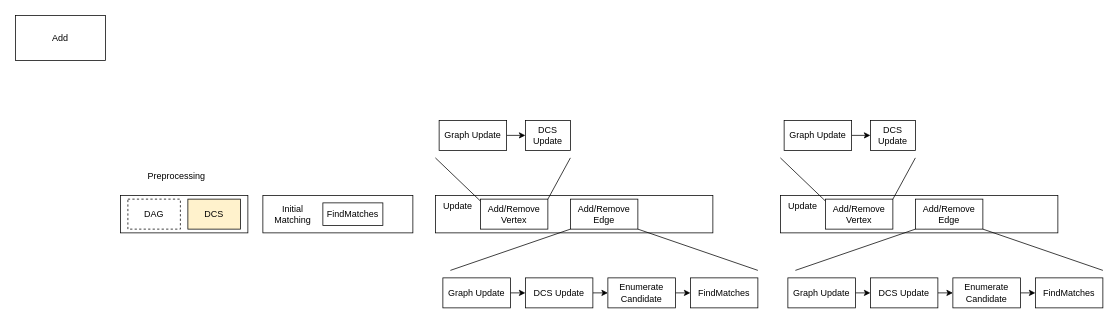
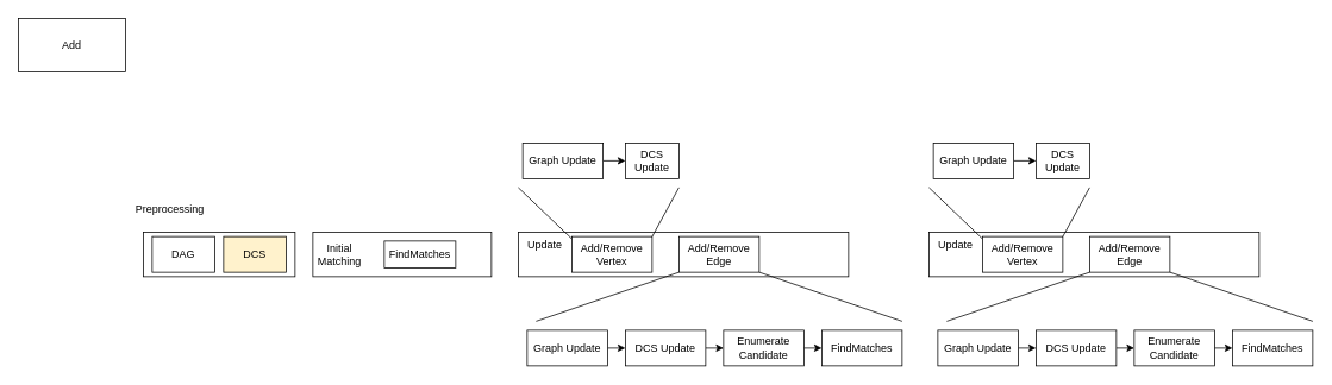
  <mxCell id="0" />
  <mxCell id="1" parent="0" />
  <mxCell id="2" value="" style="rounded=0;whiteSpace=wrap;html=1;" vertex="1" parent="1"><mxGeometry x="160" y="260" width="170" height="50" as="geometry" /></mxCell>
  <mxCell id="3" value="" style="rounded=0;whiteSpace=wrap;html=1;" vertex="1" parent="1"><mxGeometry x="350" y="260" width="200" height="50" as="geometry" /></mxCell>
- <mxCell id="4" value="DAG" style="rounded=0;whiteSpace=wrap;html=1;dashed=1;" vertex="1" parent="1"><mxGeometry x="170" y="265" width="70" height="40" as="geometry" /></mxCell>
+ <mxCell id="4" value="DAG" style="rounded=0;whiteSpace=wrap;html=1;" vertex="1" parent="1"><mxGeometry x="170" y="265" width="70" height="40" as="geometry" /></mxCell>
  <mxCell id="5" value="DCS" style="rounded=0;whiteSpace=wrap;html=1;fillColor=#fff2cc;" vertex="1" parent="1"><mxGeometry x="250" y="265" width="70" height="40" as="geometry" /></mxCell>
  <mxCell id="6" value="" style="rounded=0;whiteSpace=wrap;html=1;" vertex="1" parent="1"><mxGeometry x="580" y="260" width="370" height="50" as="geometry" /></mxCell>
  <mxCell id="7" value="Update" style="text;html=1;align=center;verticalAlign=middle;whiteSpace=wrap;rounded=0;" vertex="1" parent="1"><mxGeometry x="580" y="260" width="60" height="30" as="geometry" /></mxCell>
- <mxCell id="8" value="Preprocessing" style="text;html=1;align=center;verticalAlign=middle;whiteSpace=wrap;rounded=0;" vertex="1" parent="1"><mxGeometry x="205" y="220" width="60" height="30" as="geometry" /></mxCell>
- <mxCell id="9" value="Initial Matching" style="text;html=1;align=center;verticalAlign=middle;whiteSpace=wrap;rounded=0;" vertex="1" parent="1"><mxGeometry x="360" y="270" width="60" height="30" as="geometry" /></mxCell>
+ <mxCell id="8" value="Preprocessing" style="text;html=1;align=center;verticalAlign=middle;whiteSpace=wrap;rounded=0;" vertex="1" parent="1"><mxGeometry x="160" y="220" width="60" height="30" as="geometry" /></mxCell>
+ <mxCell id="9" value="Initial Matching" style="text;html=1;align=center;verticalAlign=middle;whiteSpace=wrap;rounded=0;" vertex="1" parent="1"><mxGeometry x="350" y="270" width="60" height="30" as="geometry" /></mxCell>
  <mxCell id="10" value="FindMatches" style="rounded=0;whiteSpace=wrap;html=1;" vertex="1" parent="1"><mxGeometry x="430" y="270" width="80" height="30" as="geometry" /></mxCell>
  <mxCell id="11" value="Add/Remove Vertex" style="rounded=0;whiteSpace=wrap;html=1;" vertex="1" parent="1"><mxGeometry x="640" y="265" width="90" height="40" as="geometry" /></mxCell>
  <mxCell id="12" value="Add/Remove Edge" style="rounded=0;whiteSpace=wrap;html=1;" vertex="1" parent="1"><mxGeometry x="760" y="265" width="90" height="40" as="geometry" /></mxCell>
  <mxCell id="13" value="FindMatches" style="rounded=0;whiteSpace=wrap;html=1;" vertex="1" parent="1"><mxGeometry x="920" y="370" width="90" height="40" as="geometry" /></mxCell>
  <mxCell id="14" style="edgeStyle=orthogonalEdgeStyle;rounded=0;orthogonalLoop=1;jettySize=auto;html=1;exitX=1;exitY=0.5;exitDx=0;exitDy=0;entryX=0;entryY=0.5;entryDx=0;entryDy=0;" edge="1" parent="1" source="15" target="17"><mxGeometry relative="1" as="geometry" /></mxCell>
  <mxCell id="15" value="Graph Update" style="rounded=0;whiteSpace=wrap;html=1;" vertex="1" parent="1"><mxGeometry x="590" y="370" width="90" height="40" as="geometry" /></mxCell>
  <mxCell id="16" style="edgeStyle=orthogonalEdgeStyle;rounded=0;orthogonalLoop=1;jettySize=auto;html=1;exitX=1;exitY=0.5;exitDx=0;exitDy=0;entryX=0;entryY=0.5;entryDx=0;entryDy=0;" edge="1" parent="1" source="17" target="19"><mxGeometry relative="1" as="geometry" /></mxCell>
  <mxCell id="17" value="DCS Update" style="rounded=0;whiteSpace=wrap;html=1;" vertex="1" parent="1"><mxGeometry x="700" y="370" width="90" height="40" as="geometry" /></mxCell>
  <mxCell id="18" style="edgeStyle=orthogonalEdgeStyle;rounded=0;orthogonalLoop=1;jettySize=auto;html=1;exitX=1;exitY=0.5;exitDx=0;exitDy=0;entryX=0;entryY=0.5;entryDx=0;entryDy=0;" edge="1" parent="1" source="19" target="13"><mxGeometry relative="1" as="geometry" /></mxCell>
  <mxCell id="19" value="Enumerate Candidate" style="rounded=0;whiteSpace=wrap;html=1;" vertex="1" parent="1"><mxGeometry x="810" y="370" width="90" height="40" as="geometry" /></mxCell>
  <mxCell id="20" value="" style="endArrow=none;html=1;rounded=0;entryX=0;entryY=1;entryDx=0;entryDy=0;" edge="1" parent="1" target="12"><mxGeometry width="50" height="50" relative="1" as="geometry"><mxPoint x="600" y="360" as="sourcePoint" /><mxPoint x="750" y="310" as="targetPoint" /></mxGeometry></mxCell>
  <mxCell id="21" value="" style="endArrow=none;html=1;rounded=0;entryX=1;entryY=1;entryDx=0;entryDy=0;" edge="1" parent="1" target="12"><mxGeometry width="50" height="50" relative="1" as="geometry"><mxPoint x="1010" y="360" as="sourcePoint" /><mxPoint x="800" y="470" as="targetPoint" /></mxGeometry></mxCell>
  <mxCell id="22" style="edgeStyle=orthogonalEdgeStyle;rounded=0;orthogonalLoop=1;jettySize=auto;html=1;exitX=1;exitY=0.5;exitDx=0;exitDy=0;entryX=0;entryY=0.5;entryDx=0;entryDy=0;" edge="1" parent="1" source="23" target="24"><mxGeometry relative="1" as="geometry" /></mxCell>
  <mxCell id="23" value="Graph Update" style="rounded=0;whiteSpace=wrap;html=1;" vertex="1" parent="1"><mxGeometry x="585" y="160" width="90" height="40" as="geometry" /></mxCell>
  <mxCell id="24" value="DCS Update" style="rounded=0;whiteSpace=wrap;html=1;" vertex="1" parent="1"><mxGeometry x="700" y="160" width="60" height="40" as="geometry" /></mxCell>
  <mxCell id="25" value="" style="endArrow=none;html=1;rounded=0;entryX=1;entryY=0.25;entryDx=0;entryDy=0;" edge="1" parent="1" target="7"><mxGeometry width="50" height="50" relative="1" as="geometry"><mxPoint x="580" y="210" as="sourcePoint" /><mxPoint x="530" y="170" as="targetPoint" /></mxGeometry></mxCell>
  <mxCell id="26" value="" style="endArrow=none;html=1;rounded=0;exitX=1;exitY=0;exitDx=0;exitDy=0;" edge="1" parent="1" source="11"><mxGeometry width="50" height="50" relative="1" as="geometry"><mxPoint x="780" y="220" as="sourcePoint" /><mxPoint x="760" y="210" as="targetPoint" /></mxGeometry></mxCell>
  <mxCell id="27" value="" style="rounded=0;whiteSpace=wrap;html=1;" vertex="1" parent="1"><mxGeometry x="1040" y="260" width="370" height="50" as="geometry" /></mxCell>
  <mxCell id="28" value="Update" style="text;html=1;align=center;verticalAlign=middle;whiteSpace=wrap;rounded=0;" vertex="1" parent="1"><mxGeometry x="1040" y="260" width="60" height="30" as="geometry" /></mxCell>
  <mxCell id="29" value="Add/Remove Vertex" style="rounded=0;whiteSpace=wrap;html=1;" vertex="1" parent="1"><mxGeometry x="1100" y="265" width="90" height="40" as="geometry" /></mxCell>
  <mxCell id="30" value="Add/Remove Edge" style="rounded=0;whiteSpace=wrap;html=1;" vertex="1" parent="1"><mxGeometry x="1220" y="265" width="90" height="40" as="geometry" /></mxCell>
  <mxCell id="31" value="FindMatches" style="rounded=0;whiteSpace=wrap;html=1;" vertex="1" parent="1"><mxGeometry x="1380" y="370" width="90" height="40" as="geometry" /></mxCell>
  <mxCell id="32" style="edgeStyle=orthogonalEdgeStyle;rounded=0;orthogonalLoop=1;jettySize=auto;html=1;exitX=1;exitY=0.5;exitDx=0;exitDy=0;entryX=0;entryY=0.5;entryDx=0;entryDy=0;" edge="1" parent="1" source="33" target="35"><mxGeometry relative="1" as="geometry" /></mxCell>
  <mxCell id="33" value="Graph Update" style="rounded=0;whiteSpace=wrap;html=1;" vertex="1" parent="1"><mxGeometry x="1050" y="370" width="90" height="40" as="geometry" /></mxCell>
  <mxCell id="34" style="edgeStyle=orthogonalEdgeStyle;rounded=0;orthogonalLoop=1;jettySize=auto;html=1;exitX=1;exitY=0.5;exitDx=0;exitDy=0;entryX=0;entryY=0.5;entryDx=0;entryDy=0;" edge="1" parent="1" source="35" target="37"><mxGeometry relative="1" as="geometry" /></mxCell>
  <mxCell id="35" value="DCS Update" style="rounded=0;whiteSpace=wrap;html=1;" vertex="1" parent="1"><mxGeometry x="1160" y="370" width="90" height="40" as="geometry" /></mxCell>
  <mxCell id="36" style="edgeStyle=orthogonalEdgeStyle;rounded=0;orthogonalLoop=1;jettySize=auto;html=1;exitX=1;exitY=0.5;exitDx=0;exitDy=0;entryX=0;entryY=0.5;entryDx=0;entryDy=0;" edge="1" parent="1" source="37" target="31"><mxGeometry relative="1" as="geometry" /></mxCell>
  <mxCell id="37" value="Enumerate Candidate" style="rounded=0;whiteSpace=wrap;html=1;" vertex="1" parent="1"><mxGeometry x="1270" y="370" width="90" height="40" as="geometry" /></mxCell>
  <mxCell id="38" value="" style="endArrow=none;html=1;rounded=0;entryX=0;entryY=1;entryDx=0;entryDy=0;" edge="1" parent="1" target="30"><mxGeometry width="50" height="50" relative="1" as="geometry"><mxPoint x="1060" y="360" as="sourcePoint" /><mxPoint x="1210" y="310" as="targetPoint" /></mxGeometry></mxCell>
  <mxCell id="39" value="" style="endArrow=none;html=1;rounded=0;entryX=1;entryY=1;entryDx=0;entryDy=0;" edge="1" parent="1" target="30"><mxGeometry width="50" height="50" relative="1" as="geometry"><mxPoint x="1470" y="360" as="sourcePoint" /><mxPoint x="1260" y="470" as="targetPoint" /></mxGeometry></mxCell>
  <mxCell id="40" style="edgeStyle=orthogonalEdgeStyle;rounded=0;orthogonalLoop=1;jettySize=auto;html=1;exitX=1;exitY=0.5;exitDx=0;exitDy=0;entryX=0;entryY=0.5;entryDx=0;entryDy=0;" edge="1" parent="1" source="41" target="42"><mxGeometry relative="1" as="geometry" /></mxCell>
  <mxCell id="41" value="Graph Update" style="rounded=0;whiteSpace=wrap;html=1;" vertex="1" parent="1"><mxGeometry x="1045" y="160" width="90" height="40" as="geometry" /></mxCell>
  <mxCell id="42" value="DCS Update" style="rounded=0;whiteSpace=wrap;html=1;" vertex="1" parent="1"><mxGeometry x="1160" y="160" width="60" height="40" as="geometry" /></mxCell>
  <mxCell id="43" value="" style="endArrow=none;html=1;rounded=0;entryX=1;entryY=0.25;entryDx=0;entryDy=0;" edge="1" parent="1" target="28"><mxGeometry width="50" height="50" relative="1" as="geometry"><mxPoint x="1040" y="210" as="sourcePoint" /><mxPoint x="990" y="170" as="targetPoint" /></mxGeometry></mxCell>
  <mxCell id="44" value="" style="endArrow=none;html=1;rounded=0;exitX=1;exitY=0;exitDx=0;exitDy=0;" edge="1" parent="1" source="29"><mxGeometry width="50" height="50" relative="1" as="geometry"><mxPoint x="1240" y="220" as="sourcePoint" /><mxPoint x="1220" y="210" as="targetPoint" /></mxGeometry></mxCell>
  <mxCell id="45" value="Add" style="rounded=0;whiteSpace=wrap;html=1;" vertex="1" parent="1"><mxGeometry x="20" y="20" width="120" height="60" as="geometry" /></mxCell>
